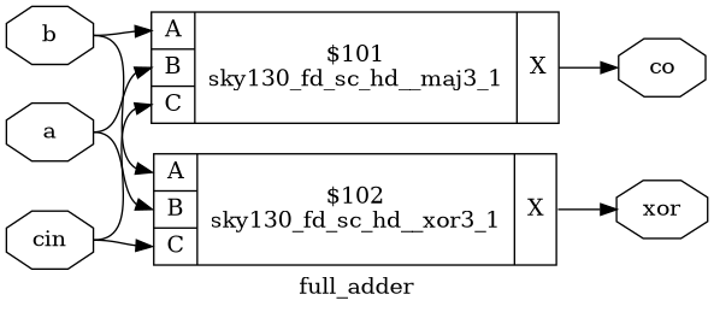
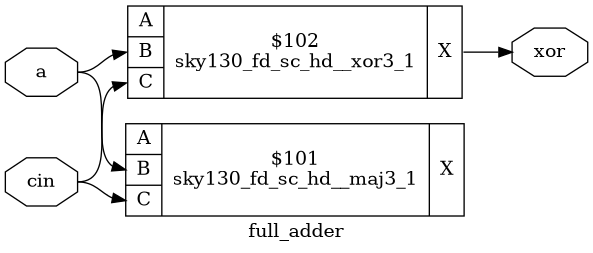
  digraph {
    label=full_adder
    rankdir=LR
    remincross=true
    node [color=black fontcolor=black shape=octagon]
    edge [color=black headport="p7:w" tailport=e]
    n1 [label=a]
    n2 [label="{{<p6> A|<p7> B|<p8> C}|$101\nsky130_fd_sc_hd__maj3_1|{<p9> X}}" shape=record color="" fontcolor=""]
    n3 [label="{{<p6> A|<p7> B|<p8> C}|$102\nsky130_fd_sc_hd__xor3_1|{<p9> X}}" shape=record color="" fontcolor=""]
-   n4 [label=co]
    n5 [label=xor]
-   n6 [label=b]
    n7 [label=cin]
    n1 -> n2
    n1 -> n3
-   n2 -> n4 [headport=w tailport="p9:e"]
    n3 -> n5 [headport=w tailport="p9:e"]
-   n6 -> n2 [headport="p6:w"]
-   n6 -> n3 [headport="p6:w"]
    n7 -> n2 [headport="p8:w"]
    n7 -> n3 [headport="p8:w"]
  }
